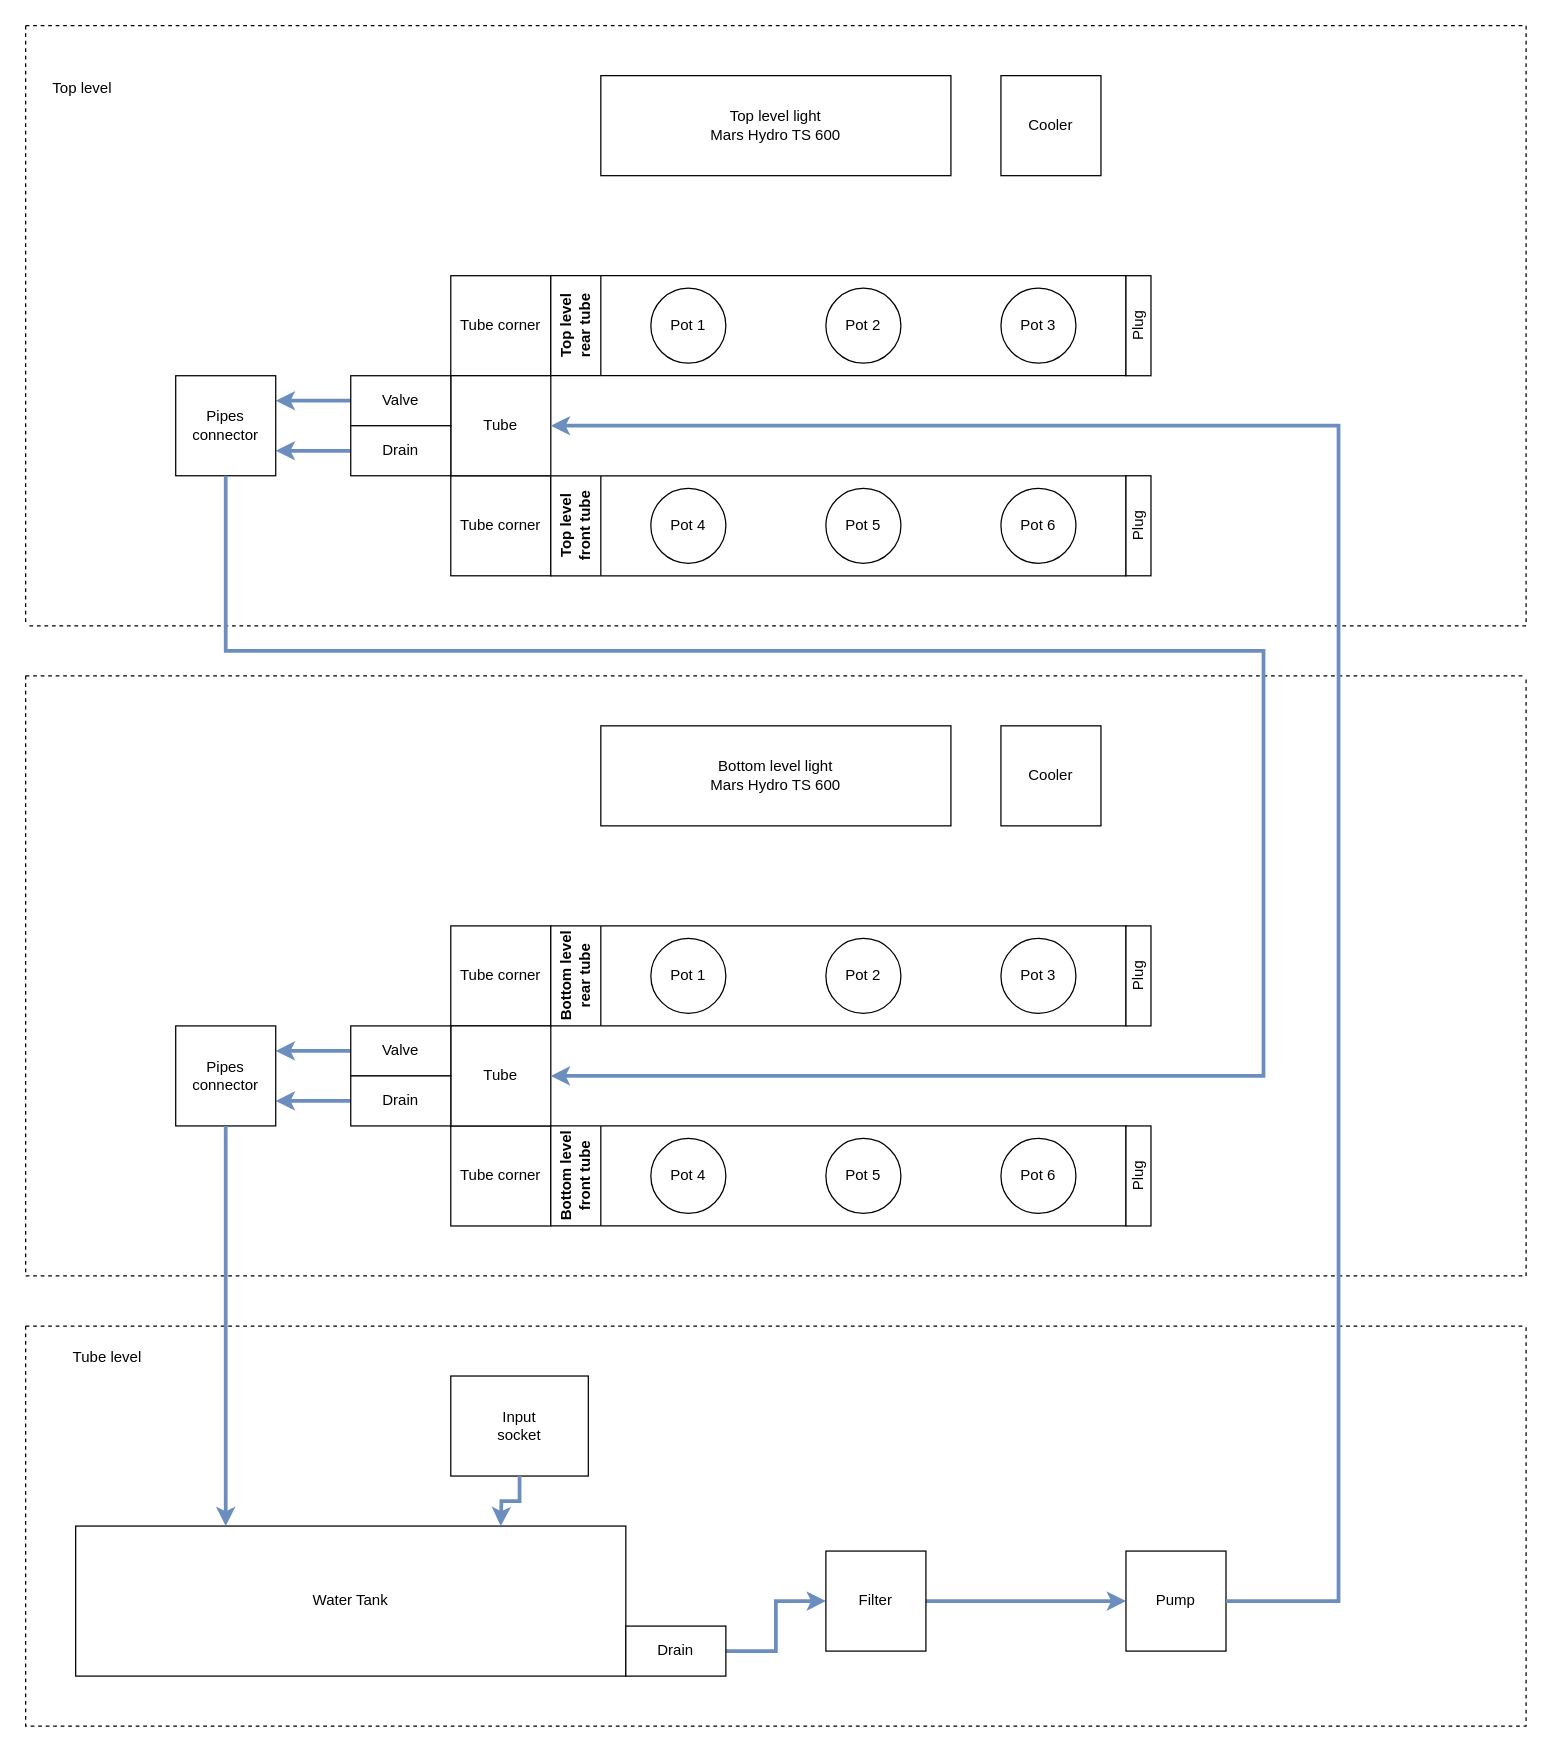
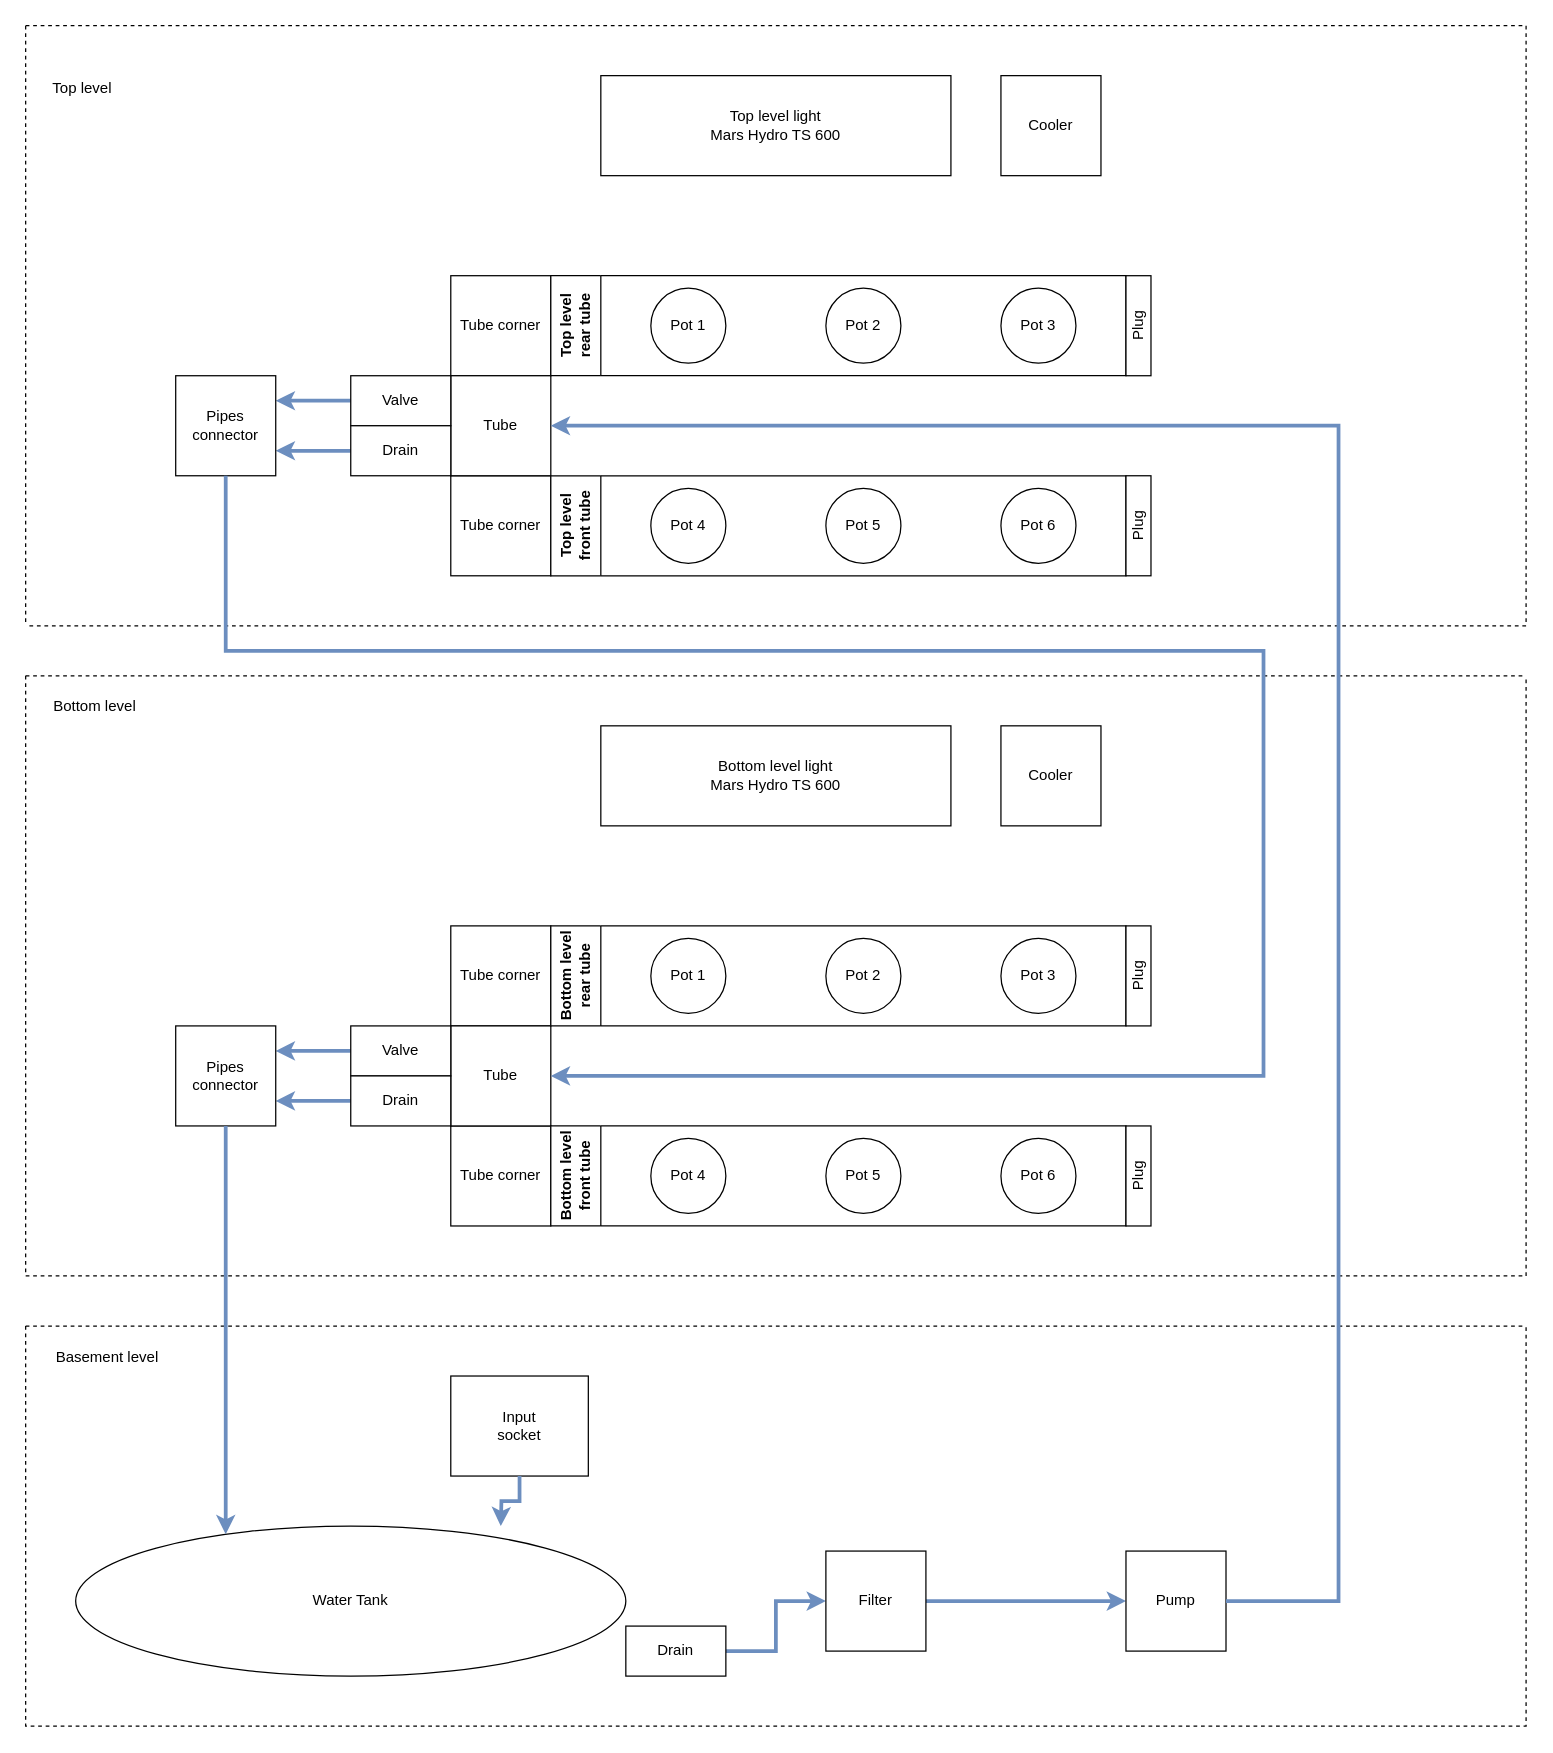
  <mxCell id="0" />
  <mxCell id="1" parent="0" />
  <mxCell id="2" value="" style="swimlane;startSize=0;dashed=1;horizontal=0;" vertex="1" parent="1"><mxGeometry x="20" y="20" width="1200" height="480" as="geometry"><mxRectangle x="40" y="40" width="50" height="40" as="alternateBounds" /></mxGeometry></mxCell>
  <mxCell id="3" value="&lt;div&gt;Top level light&lt;/div&gt;&lt;div&gt;Mars Hydro TS 600&lt;/div&gt;" style="rounded=0;whiteSpace=wrap;html=1;fillColor=default;" vertex="1" parent="2"><mxGeometry x="460" y="40" width="280" height="80" as="geometry" /></mxCell>
  <mxCell id="4" value="Tube corner" style="rounded=0;whiteSpace=wrap;html=1;" vertex="1" parent="2"><mxGeometry x="340" y="200" width="80" height="80" as="geometry" /></mxCell>
  <mxCell id="5" value="Tube corner" style="rounded=0;whiteSpace=wrap;html=1;" vertex="1" parent="2"><mxGeometry x="340" y="360" width="80" height="80" as="geometry" /></mxCell>
  <mxCell id="6" value="Tube" style="rounded=0;whiteSpace=wrap;html=1;" vertex="1" parent="2"><mxGeometry x="340" y="280" width="80" height="80" as="geometry" /></mxCell>
  <mxCell id="7" value="&lt;div&gt;Top level&lt;/div&gt;&lt;div&gt;rear tube&lt;/div&gt;" style="swimlane;horizontal=0;whiteSpace=wrap;html=1;startSize=40;direction=east;" vertex="1" parent="2"><mxGeometry x="420" y="200" width="460" height="80" as="geometry" /></mxCell>
  <mxCell id="8" value="Pot 1" style="ellipse;whiteSpace=wrap;html=1;" vertex="1" parent="7"><mxGeometry x="80" y="10" width="60" height="60" as="geometry" /></mxCell>
  <mxCell id="9" value="Pot 3" style="ellipse;whiteSpace=wrap;html=1;" vertex="1" parent="7"><mxGeometry x="360" y="10" width="60" height="60" as="geometry" /></mxCell>
  <mxCell id="10" value="&lt;div&gt;Pot 2&lt;/div&gt;" style="ellipse;whiteSpace=wrap;html=1;" vertex="1" parent="7"><mxGeometry x="220" y="10" width="60" height="60" as="geometry" /></mxCell>
  <mxCell id="11" value="Top level front tube" style="swimlane;horizontal=0;whiteSpace=wrap;html=1;startSize=40;" vertex="1" parent="2"><mxGeometry x="420" y="360" width="460" height="80" as="geometry"><mxRectangle x="180" y="450" width="40" height="130" as="alternateBounds" /></mxGeometry></mxCell>
  <mxCell id="12" value="&lt;div&gt;Pot 4&lt;/div&gt;" style="ellipse;whiteSpace=wrap;html=1;" vertex="1" parent="11"><mxGeometry x="80" y="10" width="60" height="60" as="geometry" /></mxCell>
  <mxCell id="13" value="Pot 5" style="ellipse;whiteSpace=wrap;html=1;" vertex="1" parent="11"><mxGeometry x="220" y="10" width="60" height="60" as="geometry" /></mxCell>
  <mxCell id="14" value="Pot 6" style="ellipse;whiteSpace=wrap;html=1;" vertex="1" parent="11"><mxGeometry x="360" y="10" width="60" height="60" as="geometry" /></mxCell>
  <mxCell id="15" value="Top level" style="text;html=1;align=center;verticalAlign=middle;resizable=0;points=[];autosize=1;strokeColor=none;fillColor=none;" vertex="1" parent="2"><mxGeometry x="10" y="35" width="70" height="30" as="geometry" /></mxCell>
  <mxCell id="16" style="edgeStyle=orthogonalEdgeStyle;rounded=0;orthogonalLoop=1;jettySize=auto;html=1;entryX=1;entryY=0.25;entryDx=0;entryDy=0;strokeWidth=3;fillColor=#dae8fc;strokeColor=#6c8ebf;" edge="1" parent="2" source="17" target="23"><mxGeometry relative="1" as="geometry" /></mxCell>
  <mxCell id="17" value="&lt;div&gt;Valve&lt;/div&gt;" style="rounded=0;whiteSpace=wrap;html=1;" vertex="1" parent="2"><mxGeometry x="260" y="280" width="80" height="40" as="geometry" /></mxCell>
  <mxCell id="18" value="Cooler" style="rounded=0;whiteSpace=wrap;html=1;" vertex="1" parent="2"><mxGeometry x="780" y="40" width="80" height="80" as="geometry" /></mxCell>
  <mxCell id="19" value="Plug" style="rounded=0;whiteSpace=wrap;html=1;direction=west;horizontal=0;" vertex="1" parent="2"><mxGeometry x="880" y="200" width="20" height="80" as="geometry" /></mxCell>
  <mxCell id="20" value="Plug" style="rounded=0;whiteSpace=wrap;html=1;direction=west;horizontal=0;" vertex="1" parent="2"><mxGeometry x="880" y="360" width="20" height="80" as="geometry" /></mxCell>
  <mxCell id="21" style="edgeStyle=orthogonalEdgeStyle;rounded=0;orthogonalLoop=1;jettySize=auto;html=1;entryX=1;entryY=0.75;entryDx=0;entryDy=0;strokeWidth=3;fillColor=#dae8fc;strokeColor=#6c8ebf;" edge="1" parent="2" source="22" target="23"><mxGeometry relative="1" as="geometry" /></mxCell>
  <mxCell id="22" value="&lt;div&gt;Drain&lt;/div&gt;" style="rounded=0;whiteSpace=wrap;html=1;" vertex="1" parent="2"><mxGeometry x="260" y="320" width="80" height="40" as="geometry" /></mxCell>
  <mxCell id="23" value="&lt;div&gt;Pipes&lt;/div&gt;&lt;div&gt;connector&lt;/div&gt;" style="rounded=0;whiteSpace=wrap;html=1;" vertex="1" parent="2"><mxGeometry x="120" y="280" width="80" height="80" as="geometry" /></mxCell>
  <mxCell id="24" value="" style="swimlane;startSize=0;dashed=1;" vertex="1" parent="1"><mxGeometry x="20" y="540" width="1200" height="480" as="geometry"><mxRectangle x="40" y="40" width="50" height="40" as="alternateBounds" /></mxGeometry></mxCell>
  <mxCell id="25" value="&lt;div&gt;Bottom level light&lt;/div&gt;&lt;div&gt;Mars Hydro TS 600&lt;/div&gt;" style="rounded=0;whiteSpace=wrap;html=1;fillColor=default;" vertex="1" parent="24"><mxGeometry x="460" y="40" width="280" height="80" as="geometry" /></mxCell>
  <mxCell id="26" value="Tube corner" style="rounded=0;whiteSpace=wrap;html=1;" vertex="1" parent="24"><mxGeometry x="340" y="200" width="80" height="80" as="geometry" /></mxCell>
  <mxCell id="27" value="Tube corner" style="rounded=0;whiteSpace=wrap;html=1;" vertex="1" parent="24"><mxGeometry x="340" y="360" width="80" height="80" as="geometry" /></mxCell>
  <mxCell id="28" value="Tube" style="rounded=0;whiteSpace=wrap;html=1;" vertex="1" parent="24"><mxGeometry x="340" y="280" width="80" height="80" as="geometry" /></mxCell>
  <mxCell id="29" value="&lt;div&gt;Bottom level&lt;/div&gt;&lt;div&gt;rear tube&lt;/div&gt;" style="swimlane;horizontal=0;whiteSpace=wrap;html=1;startSize=40;direction=east;" vertex="1" parent="24"><mxGeometry x="420" y="200" width="460" height="80" as="geometry"><mxRectangle x="420" y="200" width="50" height="100" as="alternateBounds" /></mxGeometry></mxCell>
  <mxCell id="30" value="Pot 1" style="ellipse;whiteSpace=wrap;html=1;" vertex="1" parent="29"><mxGeometry x="80" y="10" width="60" height="60" as="geometry" /></mxCell>
  <mxCell id="31" value="Pot 3" style="ellipse;whiteSpace=wrap;html=1;" vertex="1" parent="29"><mxGeometry x="360" y="10" width="60" height="60" as="geometry" /></mxCell>
  <mxCell id="32" value="&lt;div&gt;Pot 2&lt;/div&gt;" style="ellipse;whiteSpace=wrap;html=1;" vertex="1" parent="29"><mxGeometry x="220" y="10" width="60" height="60" as="geometry" /></mxCell>
  <mxCell id="33" value="Bottom level front tube" style="swimlane;horizontal=0;whiteSpace=wrap;html=1;startSize=40;" vertex="1" parent="24"><mxGeometry x="420" y="360" width="460" height="80" as="geometry"><mxRectangle x="180" y="450" width="40" height="130" as="alternateBounds" /></mxGeometry></mxCell>
  <mxCell id="34" value="&lt;div&gt;Pot 4&lt;/div&gt;" style="ellipse;whiteSpace=wrap;html=1;" vertex="1" parent="33"><mxGeometry x="80" y="10" width="60" height="60" as="geometry" /></mxCell>
  <mxCell id="35" value="Pot 5" style="ellipse;whiteSpace=wrap;html=1;" vertex="1" parent="33"><mxGeometry x="220" y="10" width="60" height="60" as="geometry" /></mxCell>
  <mxCell id="36" value="Pot 6" style="ellipse;whiteSpace=wrap;html=1;" vertex="1" parent="33"><mxGeometry x="360" y="10" width="60" height="60" as="geometry" /></mxCell>
+ <mxCell id="37" value="Bottom level" style="text;html=1;align=center;verticalAlign=middle;resizable=0;points=[];autosize=1;strokeColor=none;fillColor=none;" vertex="1" parent="24"><mxGeometry x="10" y="10" width="90" height="30" as="geometry" /></mxCell>
  <mxCell id="38" style="edgeStyle=orthogonalEdgeStyle;rounded=0;orthogonalLoop=1;jettySize=auto;html=1;entryX=1;entryY=0.25;entryDx=0;entryDy=0;strokeWidth=3;fillColor=#dae8fc;strokeColor=#6c8ebf;" edge="1" parent="24" source="39" target="45"><mxGeometry relative="1" as="geometry" /></mxCell>
  <mxCell id="39" value="&lt;div&gt;Valve&lt;/div&gt;" style="rounded=0;whiteSpace=wrap;html=1;" vertex="1" parent="24"><mxGeometry x="260" y="280" width="80" height="40" as="geometry" /></mxCell>
  <mxCell id="40" value="&lt;div&gt;Cooler&lt;/div&gt;" style="rounded=0;whiteSpace=wrap;html=1;" vertex="1" parent="24"><mxGeometry x="780" y="40" width="80" height="80" as="geometry" /></mxCell>
  <mxCell id="41" value="Plug" style="rounded=0;whiteSpace=wrap;html=1;direction=west;horizontal=0;" vertex="1" parent="24"><mxGeometry x="880" y="200" width="20" height="80" as="geometry" /></mxCell>
  <mxCell id="42" value="Plug" style="rounded=0;whiteSpace=wrap;html=1;direction=west;horizontal=0;" vertex="1" parent="24"><mxGeometry x="880" y="360" width="20" height="80" as="geometry" /></mxCell>
  <mxCell id="43" style="edgeStyle=orthogonalEdgeStyle;rounded=0;orthogonalLoop=1;jettySize=auto;html=1;entryX=1;entryY=0.75;entryDx=0;entryDy=0;strokeWidth=3;fillColor=#dae8fc;strokeColor=#6c8ebf;" edge="1" parent="24" source="44" target="45"><mxGeometry relative="1" as="geometry" /></mxCell>
  <mxCell id="44" value="&lt;div&gt;Drain&lt;/div&gt;" style="rounded=0;whiteSpace=wrap;html=1;" vertex="1" parent="24"><mxGeometry x="260" y="320" width="80" height="40" as="geometry" /></mxCell>
  <mxCell id="45" value="&lt;div&gt;Pipes&lt;/div&gt;&lt;div&gt;connector&lt;/div&gt;" style="rounded=0;whiteSpace=wrap;html=1;" vertex="1" parent="24"><mxGeometry x="120" y="280" width="80" height="80" as="geometry" /></mxCell>
  <mxCell id="46" value="" style="swimlane;startSize=0;dashed=1;" vertex="1" parent="1"><mxGeometry x="20" y="1060" width="1200" height="320" as="geometry" /></mxCell>
- <mxCell id="47" value="Tube level" style="text;html=1;align=center;verticalAlign=middle;resizable=0;points=[];autosize=1;strokeColor=none;fillColor=none;" vertex="1" parent="46"><mxGeometry x="10" y="10" width="110" height="30" as="geometry" /></mxCell>
+ <mxCell id="47" value="Basement level" style="text;html=1;align=center;verticalAlign=middle;resizable=0;points=[];autosize=1;strokeColor=none;fillColor=none;" vertex="1" parent="46"><mxGeometry x="10" y="10" width="110" height="30" as="geometry" /></mxCell>
  <mxCell id="48" value="" style="edgeStyle=orthogonalEdgeStyle;rounded=0;orthogonalLoop=1;jettySize=auto;html=1;entryX=0;entryY=0.5;entryDx=0;entryDy=0;strokeWidth=3;fillColor=#dae8fc;strokeColor=#6c8ebf;exitX=1;exitY=0.5;exitDx=0;exitDy=0;" edge="1" parent="46" source="55" target="51"><mxGeometry relative="1" as="geometry" /></mxCell>
- <mxCell id="49" value="Water Tank" style="rounded=0;whiteSpace=wrap;html=1;" vertex="1" parent="46"><mxGeometry x="40" y="160" width="440" height="120" as="geometry" /></mxCell>
+ <mxCell id="49" value="Water Tank" style="ellipse;whiteSpace=wrap;html=1;" vertex="1" parent="46"><mxGeometry x="40" y="160" width="440" height="120" as="geometry" /></mxCell>
  <mxCell id="50" style="edgeStyle=orthogonalEdgeStyle;rounded=0;orthogonalLoop=1;jettySize=auto;html=1;entryX=0;entryY=0.5;entryDx=0;entryDy=0;fillColor=#dae8fc;strokeColor=#6c8ebf;strokeWidth=3;" edge="1" parent="46" source="51" target="52"><mxGeometry relative="1" as="geometry" /></mxCell>
  <mxCell id="51" value="Filter" style="rounded=0;whiteSpace=wrap;html=1;" vertex="1" parent="46"><mxGeometry x="640" y="180" width="80" height="80" as="geometry" /></mxCell>
  <mxCell id="52" value="Pump" style="rounded=0;whiteSpace=wrap;html=1;" vertex="1" parent="46"><mxGeometry x="880" y="180" width="80" height="80" as="geometry" /></mxCell>
  <mxCell id="53" value="&lt;div&gt;Input&lt;/div&gt;&lt;div&gt;socket&lt;/div&gt;" style="rounded=0;whiteSpace=wrap;html=1;" vertex="1" parent="46"><mxGeometry x="340" y="40" width="110" height="80" as="geometry" /></mxCell>
  <mxCell id="54" style="edgeStyle=orthogonalEdgeStyle;rounded=0;orthogonalLoop=1;jettySize=auto;html=1;exitX=0.5;exitY=1;exitDx=0;exitDy=0;strokeWidth=3;fillColor=#dae8fc;strokeColor=#6c8ebf;" edge="1" parent="46" source="53"><mxGeometry relative="1" as="geometry"><mxPoint x="380" y="160" as="targetPoint" /></mxGeometry></mxCell>
  <mxCell id="55" value="&lt;div&gt;Drain&lt;/div&gt;" style="rounded=0;whiteSpace=wrap;html=1;" vertex="1" parent="46"><mxGeometry x="480" y="240" width="80" height="40" as="geometry" /></mxCell>
  <mxCell id="56" style="edgeStyle=orthogonalEdgeStyle;rounded=0;orthogonalLoop=1;jettySize=auto;html=1;strokeWidth=3;fillColor=#dae8fc;strokeColor=#6c8ebf;exitX=0.5;exitY=1;exitDx=0;exitDy=0;" edge="1" parent="1" source="45" target="49"><mxGeometry relative="1" as="geometry"><mxPoint x="270" y="1181" as="targetPoint" /><Array as="points"><mxPoint x="180" y="1110" /><mxPoint x="180" y="1110" /></Array></mxGeometry></mxCell>
  <mxCell id="57" style="edgeStyle=orthogonalEdgeStyle;rounded=0;orthogonalLoop=1;jettySize=auto;html=1;entryX=1;entryY=0.5;entryDx=0;entryDy=0;fillColor=#dae8fc;strokeColor=#6c8ebf;strokeWidth=3;exitX=1;exitY=0.5;exitDx=0;exitDy=0;" edge="1" parent="1" source="52" target="6"><mxGeometry relative="1" as="geometry"><Array as="points"><mxPoint x="1070" y="1280" /><mxPoint x="1070" y="340" /></Array></mxGeometry></mxCell>
  <mxCell id="58" style="edgeStyle=orthogonalEdgeStyle;rounded=0;orthogonalLoop=1;jettySize=auto;html=1;entryX=1;entryY=0.5;entryDx=0;entryDy=0;strokeWidth=3;fillColor=#dae8fc;strokeColor=#6c8ebf;exitX=0.5;exitY=1;exitDx=0;exitDy=0;" edge="1" parent="1" source="23" target="28"><mxGeometry relative="1" as="geometry"><mxPoint x="280" y="320" as="sourcePoint" /><mxPoint x="230" y="860" as="targetPoint" /><Array as="points"><mxPoint x="180" y="520" /><mxPoint x="1010" y="520" /><mxPoint x="1010" y="860" /></Array></mxGeometry></mxCell>
